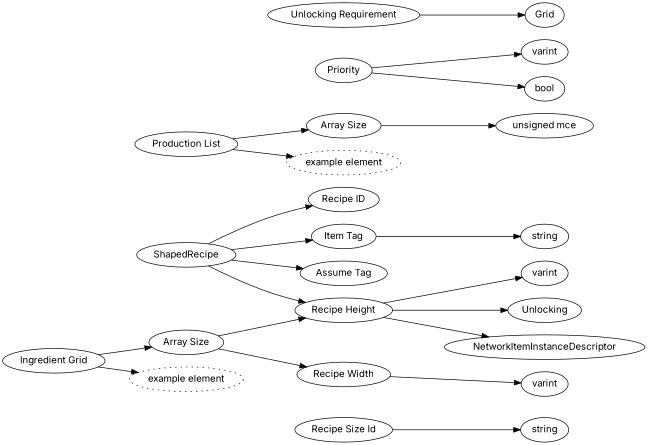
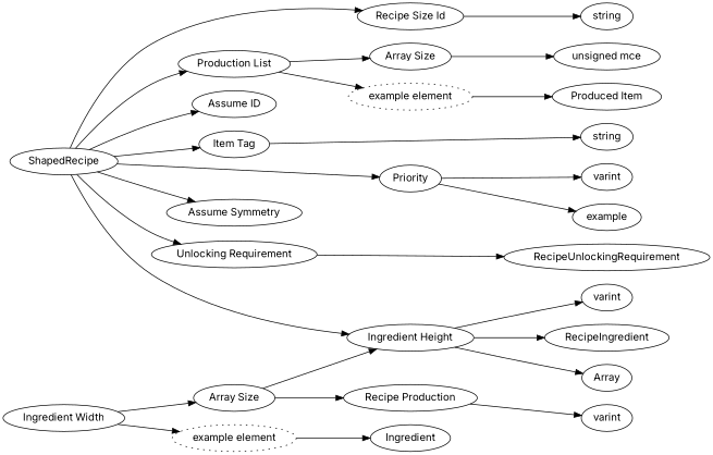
  digraph {
    fontname=Inter
    rankdir=LR
    node [fontname=Inter]
    edge [fontname=Inter]
    n1 [label=string]
    n2 [label=varint]
    n3 [label=varint]
-   n4 [label=Unlocking]
+   n4 [label=RecipeIngredient]
    n5 [label="unsigned mce"]
-   n6 [label=NetworkItemInstanceDescriptor]
+   n6 [label=Array]
    n7 [label=string]
    n8 [label=varint]
-   n9 [label=bool]
-   n10 [label=Grid]
+   n9 [label=example]
+   n10 [label=RecipeUnlockingRequirement]
    n11 [label=ShapedRecipe]
    n12 [label="Recipe Size Id"]
    n13 [label="Production List"]
-   n14 [label="Recipe ID"]
+   n14 [label="Assume ID"]
    n15 [label="Item Tag"]
    n16 [label=Priority]
-   n17 [label="Assume Tag"]
+   n17 [label="Assume Symmetry"]
    n18 [label="Unlocking Requirement"]
-   n19 [label="Recipe Height"]
-   n20 [label="Ingredient Grid"]
+   n19 [label="Ingredient Height"]
+   n20 [label="Ingredient Width"]
    n21 [label="Array Size"]
    n22 [label="example element" style=dotted]
    n23 [label="Array Size"]
    n24 [label="example element" style=dotted]
-   n25 [label="Recipe Width"]
+   n25 [label="Recipe Production"]
+   n26 [label=Ingredient]
+   n27 [label="Produced Item"]
    subgraph sub_1 {
      rank=max
      n1
      n2
      n3
      n4
      n5
      n6
      n7
      n8
      n9
      n10
    }
+   n11 -> n12
+   n11 -> n13
    n11 -> n14
    n11 -> n15
+   n11 -> n16
    n11 -> n17
+   n11 -> n18
    n11 -> n19
    n12 -> n1
    n13 -> n23
    n13 -> n24
    n15 -> n7
    n16 -> n8
    n16 -> n9
    n18 -> n10
    n19 -> n3
    n19 -> n4
    n19 -> n6
    n20 -> n21
    n20 -> n22
    n21 -> n19
    n21 -> n25
+   n22 -> n26
    n23 -> n5
+   n24 -> n27
    n25 -> n2
  }
